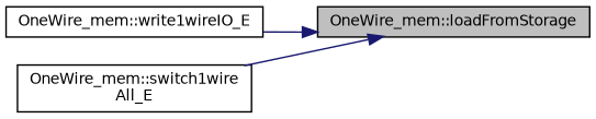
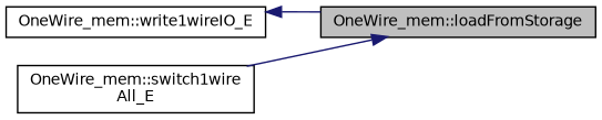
  digraph {
    rankdir=RL
    node [color=black fillcolor=white fontname=Helvetica fontsize=10 shape=record style=filled]
    edge [color=midnightblue dir=back fontname=Helvetica fontsize=10 labelfontname=Helvetica labelfontsize=10 style=solid]
    n1 [fillcolor=grey75 fontcolor=black height=0.2 label="OneWire_mem::loadFromStorage" width=0.4]
    n2 [height=0.2 label="OneWire_mem::write1wireIO_E" width=0.4]
    n3 [height=0.2 label="OneWire_mem::switch1wire\lAll_E" width=0.4]
-   n1 -> n2
+   n2 -> n1
    n1 -> n3
  }
